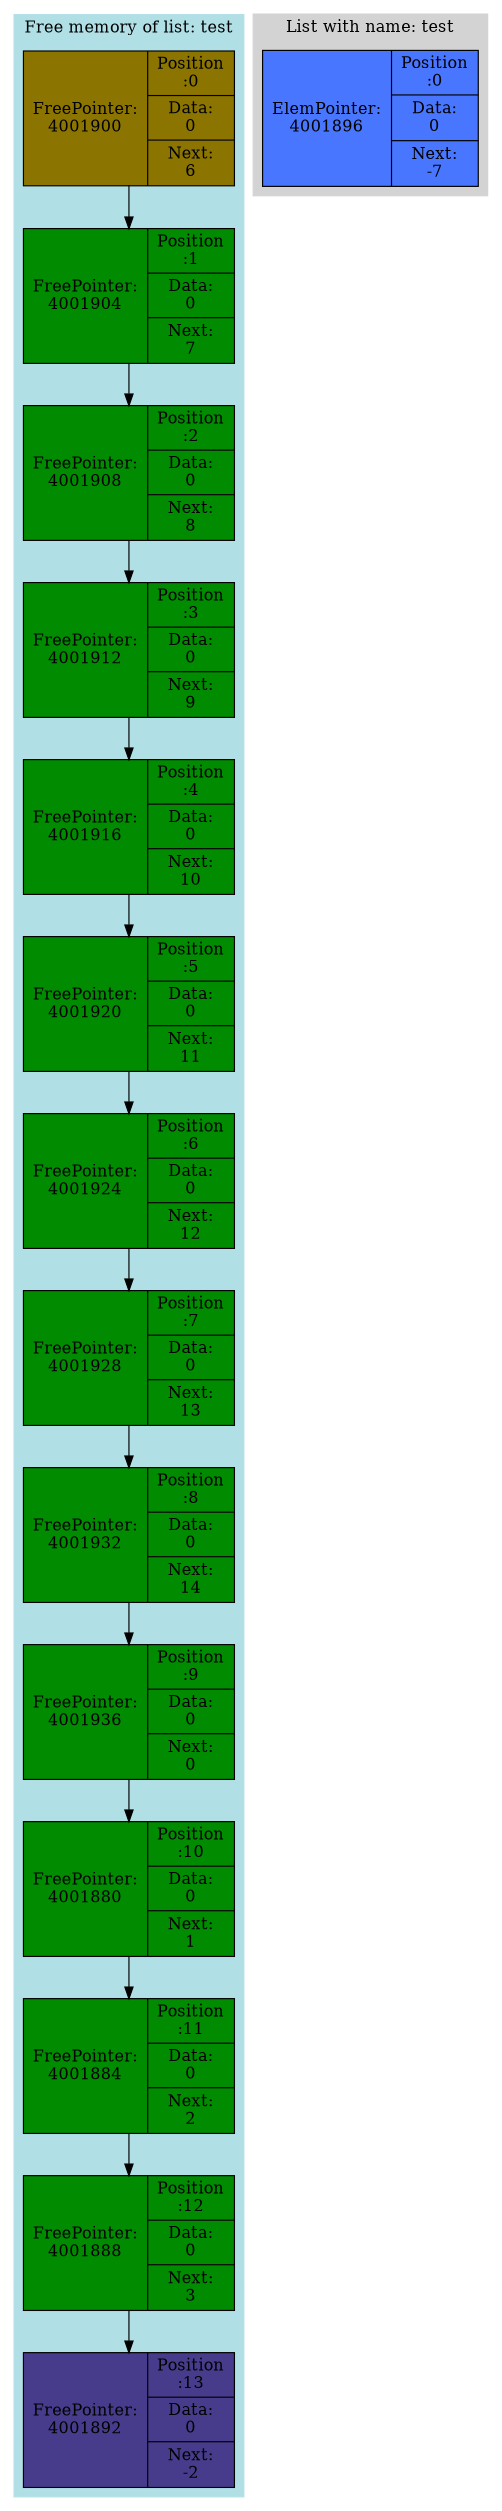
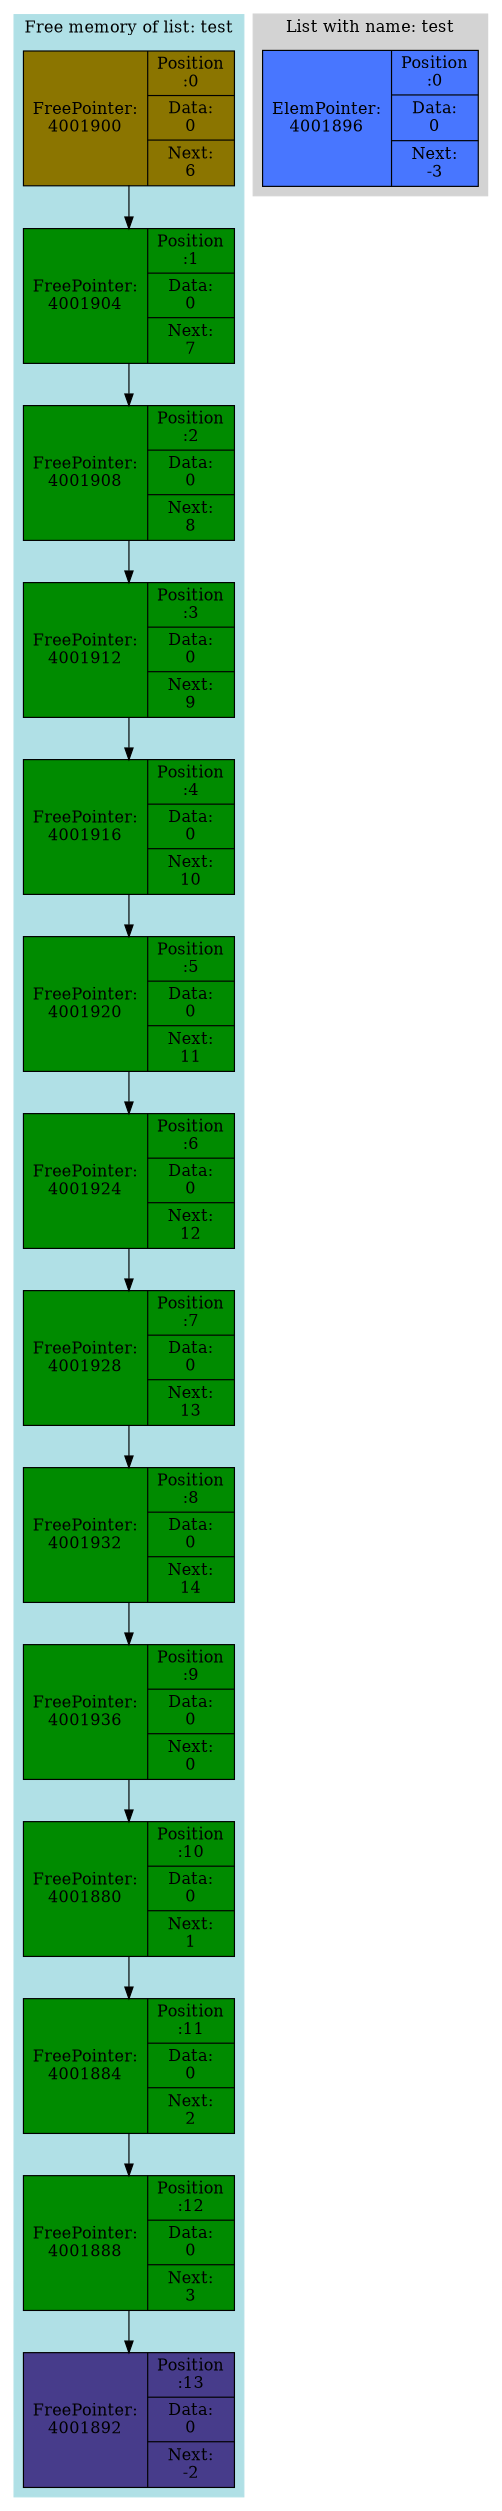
  digraph {
    rankdir=TB
    node [fillcolor=green4 shape=record style=filled]
    n1 [fillcolor=gold4 label="FreePointer:\n4001900 | {Position\n:0 | Data:\n0 | Next:\n6}"]
    n2 [label="FreePointer:\n4001904 | {Position\n:1 | Data:\n0 | Next:\n7}"]
    n3 [label="FreePointer:\n4001908 | {Position\n:2 | Data:\n0 | Next:\n8}"]
    n4 [label="FreePointer:\n4001912 | {Position\n:3 | Data:\n0 | Next:\n9}"]
    n5 [label="FreePointer:\n4001916 | {Position\n:4 | Data:\n0 | Next:\n10}"]
    n6 [label="FreePointer:\n4001920 | {Position\n:5 | Data:\n0 | Next:\n11}"]
    n7 [label="FreePointer:\n4001924 | {Position\n:6 | Data:\n0 | Next:\n12}"]
    n8 [label="FreePointer:\n4001928 | {Position\n:7 | Data:\n0 | Next:\n13}"]
    n9 [label="FreePointer:\n4001932 | {Position\n:8 | Data:\n0 | Next:\n14}"]
    n10 [label="FreePointer:\n4001936 | {Position\n:9 | Data:\n0 | Next:\n0}"]
    n11 [label="FreePointer:\n4001880 | {Position\n:10 | Data:\n0 | Next:\n1}"]
    n12 [label="FreePointer:\n4001884 | {Position\n:11 | Data:\n0 | Next:\n2}"]
    n13 [label="FreePointer:\n4001888 | {Position\n:12 | Data:\n0 | Next:\n3}"]
    n14 [fillcolor=slateblue4 label="FreePointer:\n4001892 | {Position\n:13 | Data:\n0 | Next:\n-2}"]
-   n15 [fillcolor=royalblue1 label="ElemPointer:\n4001896 | {Position\n:0 | Data:\n0 | Next:\n-7}"]
+   n15 [fillcolor=royalblue1 label="ElemPointer:\n4001896 | {Position\n:0 | Data:\n0 | Next:\n-3}"]
    subgraph cluster_1 {
      color=powderblue
      label="Free memory of list: test"
      style=filled
      n1
      n2
      n3
      n4
      n5
      n6
      n7
      n8
      n9
      n10
      n11
      n12
      n13
      n14
    }
    subgraph cluster_2 {
      color=lightgrey
      label="List with name: test"
      style=filled
      n15
    }
    n1 -> n2
    n2 -> n3
    n3 -> n4
    n4 -> n5
    n5 -> n6
    n6 -> n7
    n7 -> n8
    n8 -> n9
    n9 -> n10
    n10 -> n11
    n11 -> n12
    n12 -> n13
    n13 -> n14
  }
